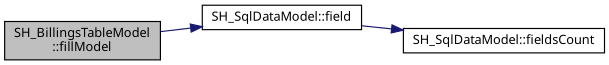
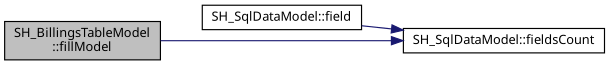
  digraph {
    rankdir=LR
    node [color=black fontname=Verdana fontsize=11 shape=record]
    edge [color=midnightblue fontname=Verdana fontsize=11 labelfontname=Verdana labelfontsize=11 style=solid]
    n1 [fillcolor=grey75 fontcolor=black height=0.2 label="SH_BillingsTableModel\l::fillModel" style=filled width=0.4]
    n2 [height=0.2 label="SH_SqlDataModel::field" width=0.4]
    n3 [height=0.2 label="SH_SqlDataModel::fieldsCount" width=0.4]
-   n1 -> n2
+   n1 -> n3
    n2 -> n3
  }
